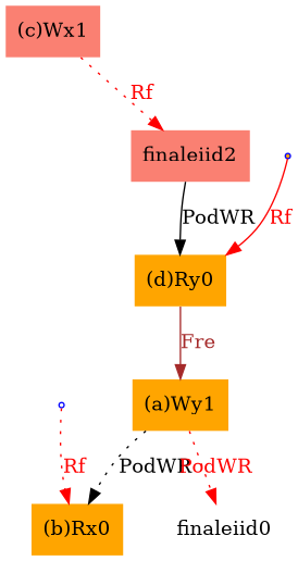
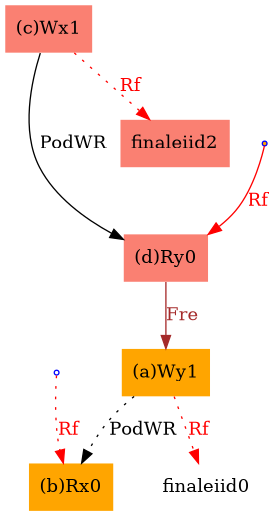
  digraph {
    compound=true
    splines=true
    node [color=blue fillcolor=orange shape=plaintext style=filled]
    edge [color=red fontcolor=red style=dotted]
    n1 [color=gray40 label="(a)Wy1" rank=sink]
    n2 [label="(b)Rx0" rank=sink]
    finaleiid0 [fillcolor=white shape=none]
    n4 [fillcolor=salmon label="(c)Wx1" rank=sink]
-   n5 [label="(d)Ry0" rank=sink]
+   n5 [fillcolor=salmon label="(d)Ry0" rank=sink]
    finaleiid2 [fillcolor=salmon shape=none]
    initeiid1 [fillcolor=white shape=point]
    initeiid3 [shape=point]
    n1 -> n2 [color=black fontcolor=black label=PodWR]
-   n1 -> finaleiid0 [label=PodWR]
-   finaleiid2 -> n5 [color=black fontcolor=black label=PodWR style=solid]
+   n1 -> finaleiid0 [label=Rf]
+   n4 -> n5 [color=black fontcolor=black label=PodWR style=solid]
    n4 -> finaleiid2 [label=Rf]
    n5 -> n1 [color=brown fontcolor=brown label=Fre style=solid]
    initeiid1 -> n2 [label=Rf]
    initeiid3 -> n5 [label=Rf style=solid]
  }
